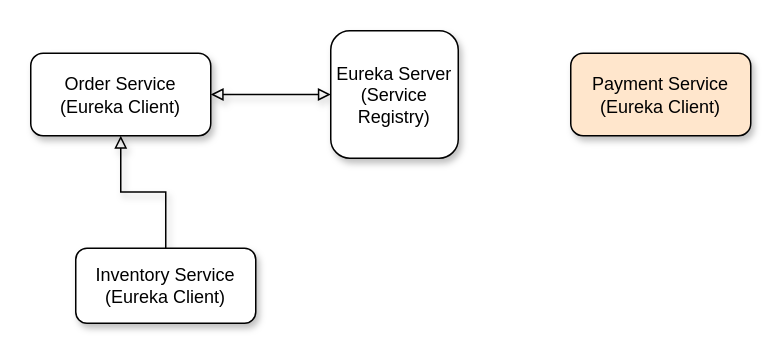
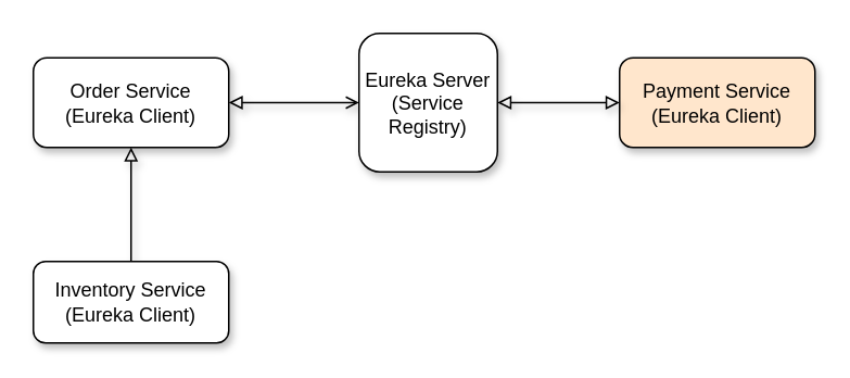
  <mxCell id="0" />
  <mxCell id="1" parent="0" />
- <mxCell id="2" style="edgeStyle=orthogonalEdgeStyle;rounded=0;orthogonalLoop=1;jettySize=auto;html=1;entryX=0;entryY=0.5;entryDx=0;entryDy=0;endArrow=block;endFill=0;startArrow=block;startFill=0;shadow=1;" parent="1" source="3" target="8" edge="1"><mxGeometry relative="1" as="geometry" /></mxCell>
+ <mxCell id="2" style="edgeStyle=orthogonalEdgeStyle;rounded=0;orthogonalLoop=1;jettySize=auto;html=1;entryX=0;entryY=0.5;entryDx=0;entryDy=0;endArrow=open;endFill=0;startArrow=block;startFill=0;shadow=1;" parent="1" source="3" target="8" edge="1"><mxGeometry relative="1" as="geometry" /></mxCell>
  <mxCell id="3" value="Order Service&lt;br&gt;(Eureka Client)" style="rounded=1;whiteSpace=wrap;html=1;shadow=1;" parent="1" vertex="1"><mxGeometry x="20" y="35" width="120" height="55" as="geometry" /></mxCell>
  <mxCell id="4" value="Payment Service&lt;br&gt;(Eureka Client)" style="rounded=1;whiteSpace=wrap;html=1;shadow=1;fillColor=#ffe6cc;" parent="1" vertex="1"><mxGeometry x="380" y="35" width="120" height="55" as="geometry" /></mxCell>
  <mxCell id="5" style="edgeStyle=orthogonalEdgeStyle;rounded=0;orthogonalLoop=1;jettySize=auto;html=1;entryX=0.5;entryY=1;entryDx=0;entryDy=0;endArrow=block;endFill=0;startArrow=none;startFill=0;shadow=1;" parent="1" source="6" target="3" edge="1"><mxGeometry relative="1" as="geometry" /></mxCell>
- <mxCell id="6" value="Inventory Service&lt;br&gt;(Eureka Client)" style="rounded=1;whiteSpace=wrap;html=1;shadow=1;" parent="1" vertex="1"><mxGeometry x="50" y="165" width="120" height="50" as="geometry" /></mxCell>
+ <mxCell id="6" value="Inventory Service&lt;br&gt;(Eureka Client)" style="rounded=1;whiteSpace=wrap;html=1;shadow=1;" parent="1" vertex="1"><mxGeometry x="20" y="160" width="120" height="50" as="geometry" /></mxCell>
+ <mxCell id="7" style="edgeStyle=orthogonalEdgeStyle;rounded=0;orthogonalLoop=1;jettySize=auto;html=1;entryX=0;entryY=0.5;entryDx=0;entryDy=0;endArrow=block;endFill=0;startArrow=block;startFill=0;shadow=1;" parent="1" source="8" target="4" edge="1"><mxGeometry relative="1" as="geometry" /></mxCell>
  <mxCell id="8" value="Eureka Server&lt;br&gt;(Service Registry)" style="whiteSpace=wrap;html=1;aspect=fixed;rounded=1;shadow=1;" parent="1" vertex="1"><mxGeometry x="220" y="20" width="85" height="85" as="geometry" /></mxCell>
